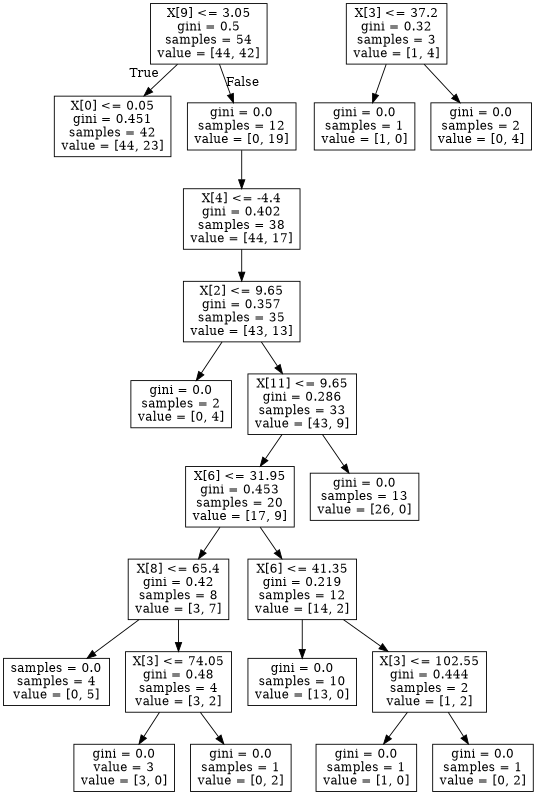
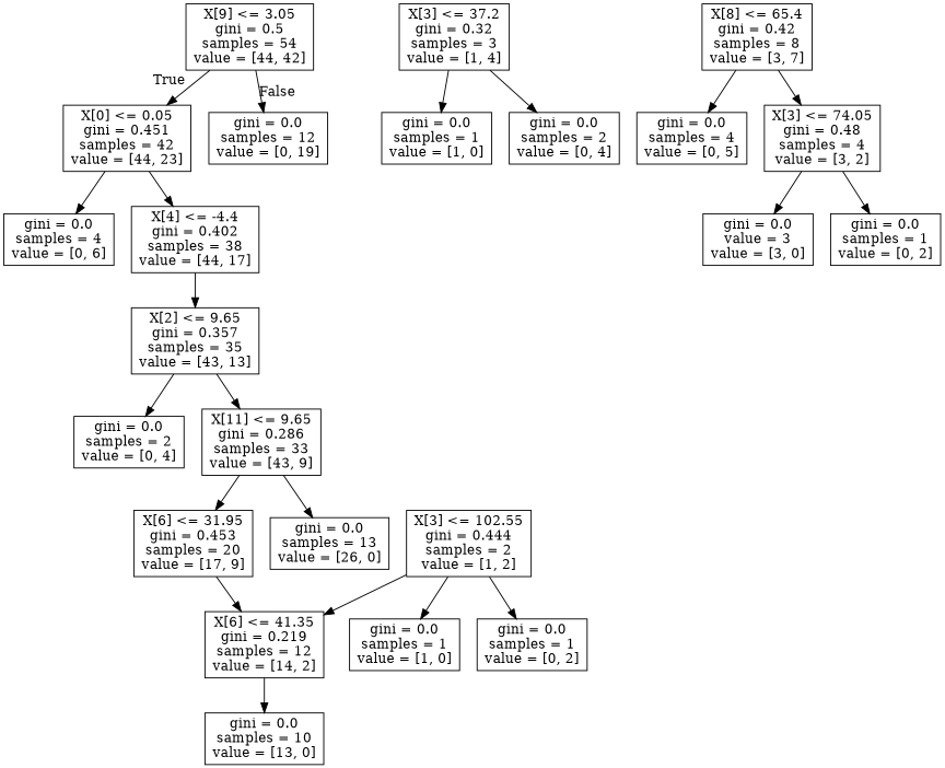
  digraph {
    node [shape=box]
    n1 [label="X[9] <= 3.05\ngini = 0.5\nsamples = 54\nvalue = [44, 42]"]
    n2 [label="X[0] <= 0.05\ngini = 0.451\nsamples = 42\nvalue = [44, 23]"]
    n3 [label="gini = 0.0\nsamples = 12\nvalue = [0, 19]"]
+   n4 [label="gini = 0.0\nsamples = 4\nvalue = [0, 6]"]
    n5 [label="X[4] <= -4.4\ngini = 0.402\nsamples = 38\nvalue = [44, 17]"]
    n6 [label="X[2] <= 9.65\ngini = 0.357\nsamples = 35\nvalue = [43, 13]"]
    n7 [label="X[3] <= 37.2\ngini = 0.32\nsamples = 3\nvalue = [1, 4]"]
    n8 [label="gini = 0.0\nsamples = 1\nvalue = [1, 0]"]
    n9 [label="gini = 0.0\nsamples = 2\nvalue = [0, 4]"]
    n10 [label="gini = 0.0\nsamples = 2\nvalue = [0, 4]"]
    n11 [label="X[11] <= 9.65\ngini = 0.286\nsamples = 33\nvalue = [43, 9]"]
    n12 [label="X[6] <= 31.95\ngini = 0.453\nsamples = 20\nvalue = [17, 9]"]
    n13 [label="gini = 0.0\nsamples = 13\nvalue = [26, 0]"]
    n14 [label="X[8] <= 65.4\ngini = 0.42\nsamples = 8\nvalue = [3, 7]"]
    n15 [label="X[6] <= 41.35\ngini = 0.219\nsamples = 12\nvalue = [14, 2]"]
-   n16 [label="samples = 0.0\nsamples = 4\nvalue = [0, 5]"]
+   n16 [label="gini = 0.0\nsamples = 4\nvalue = [0, 5]"]
    n17 [label="X[3] <= 74.05\ngini = 0.48\nsamples = 4\nvalue = [3, 2]"]
    n18 [label="gini = 0.0\nsamples = 10\nvalue = [13, 0]"]
    n19 [label="X[3] <= 102.55\ngini = 0.444\nsamples = 2\nvalue = [1, 2]"]
    n20 [label="gini = 0.0\nvalue = 3\nvalue = [3, 0]"]
    n21 [label="gini = 0.0\nsamples = 1\nvalue = [0, 2]"]
    n22 [label="gini = 0.0\nsamples = 1\nvalue = [1, 0]"]
    n23 [label="gini = 0.0\nsamples = 1\nvalue = [0, 2]"]
    n1 -> n2 [headlabel=True labelangle=45 labeldistance=2.5]
    n1 -> n3 [headlabel=False labelangle=-45 labeldistance=2.5]
-   n3 -> n5
+   n2 -> n4
+   n2 -> n5
    n5 -> n6
    n6 -> n10
    n6 -> n11
    n7 -> n8
    n7 -> n9
    n11 -> n12
    n11 -> n13
-   n12 -> n14
    n12 -> n15
    n14 -> n16
    n14 -> n17
    n15 -> n18
-   n15 -> n19
+   n19 -> n15
    n17 -> n20
    n17 -> n21
    n19 -> n22
    n19 -> n23
  }
